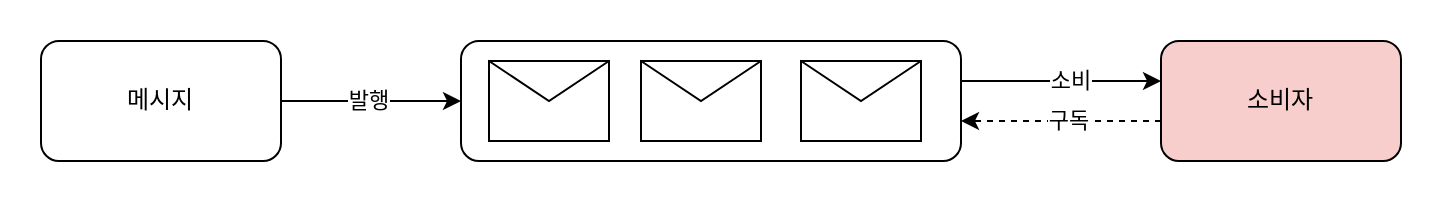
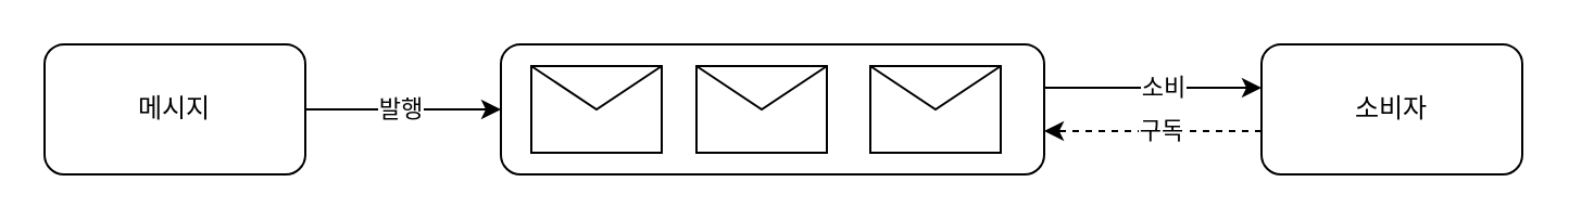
  <mxCell id="0" />
  <mxCell id="1" parent="0" />
  <mxCell id="2" value="" style="edgeStyle=orthogonalEdgeStyle;rounded=0;orthogonalLoop=1;jettySize=auto;html=1;entryX=0;entryY=0.5;entryDx=0;entryDy=0;" edge="1" parent="1" source="4" target="7"><mxGeometry relative="1" as="geometry" /></mxCell>
  <mxCell id="3" value="발행" style="edgeLabel;html=1;align=center;verticalAlign=middle;resizable=0;points=[];" vertex="1" connectable="0" parent="2"><mxGeometry x="-0.044" y="1" relative="1" as="geometry"><mxPoint as="offset" /></mxGeometry></mxCell>
  <mxCell id="4" value="메시지" style="rounded=1;whiteSpace=wrap;html=1;" vertex="1" parent="1"><mxGeometry x="20" y="20" width="120" height="60" as="geometry" /></mxCell>
  <mxCell id="5" value="" style="edgeStyle=orthogonalEdgeStyle;rounded=0;orthogonalLoop=1;jettySize=auto;html=1;" edge="1" parent="1" source="7" target="13"><mxGeometry relative="1" as="geometry"><Array as="points"><mxPoint x="540" y="40" /><mxPoint x="540" y="40" /></Array></mxGeometry></mxCell>
  <mxCell id="6" value="소비" style="edgeLabel;html=1;align=center;verticalAlign=middle;resizable=0;points=[];" vertex="1" connectable="0" parent="5"><mxGeometry x="0.1" y="1" relative="1" as="geometry"><mxPoint x="-1" as="offset" /></mxGeometry></mxCell>
  <mxCell id="7" value="" style="rounded=1;whiteSpace=wrap;html=1;" vertex="1" parent="1"><mxGeometry x="230" y="20" width="250" height="60" as="geometry" /></mxCell>
  <mxCell id="8" value="" style="shape=message;html=1;html=1;outlineConnect=0;labelPosition=center;verticalLabelPosition=bottom;align=center;verticalAlign=top;" vertex="1" parent="1"><mxGeometry x="244" y="30" width="60" height="40" as="geometry" /></mxCell>
  <mxCell id="9" value="" style="shape=message;html=1;html=1;outlineConnect=0;labelPosition=center;verticalLabelPosition=bottom;align=center;verticalAlign=top;" vertex="1" parent="1"><mxGeometry x="320" y="30" width="60" height="40" as="geometry" /></mxCell>
  <mxCell id="10" value="" style="shape=message;html=1;html=1;outlineConnect=0;labelPosition=center;verticalLabelPosition=bottom;align=center;verticalAlign=top;" vertex="1" parent="1"><mxGeometry x="400" y="30" width="60" height="40" as="geometry" /></mxCell>
  <mxCell id="11" value="" style="edgeStyle=orthogonalEdgeStyle;rounded=0;orthogonalLoop=1;jettySize=auto;html=1;dashed=1;" edge="1" parent="1"><mxGeometry relative="1" as="geometry"><mxPoint x="580" y="60" as="sourcePoint" /><mxPoint x="480" y="60" as="targetPoint" /></mxGeometry></mxCell>
  <mxCell id="12" value="구독" style="edgeLabel;html=1;align=center;verticalAlign=middle;resizable=0;points=[];" vertex="1" connectable="0" parent="11"><mxGeometry x="-0.06" y="-3" relative="1" as="geometry"><mxPoint y="2" as="offset" /></mxGeometry></mxCell>
- <mxCell id="13" value="소비자" style="rounded=1;whiteSpace=wrap;html=1;fillColor=#f8cecc;" vertex="1" parent="1"><mxGeometry x="580" y="20" width="120" height="60" as="geometry" /></mxCell>
+ <mxCell id="13" value="소비자" style="rounded=1;whiteSpace=wrap;html=1;" vertex="1" parent="1"><mxGeometry x="580" y="20" width="120" height="60" as="geometry" /></mxCell>
